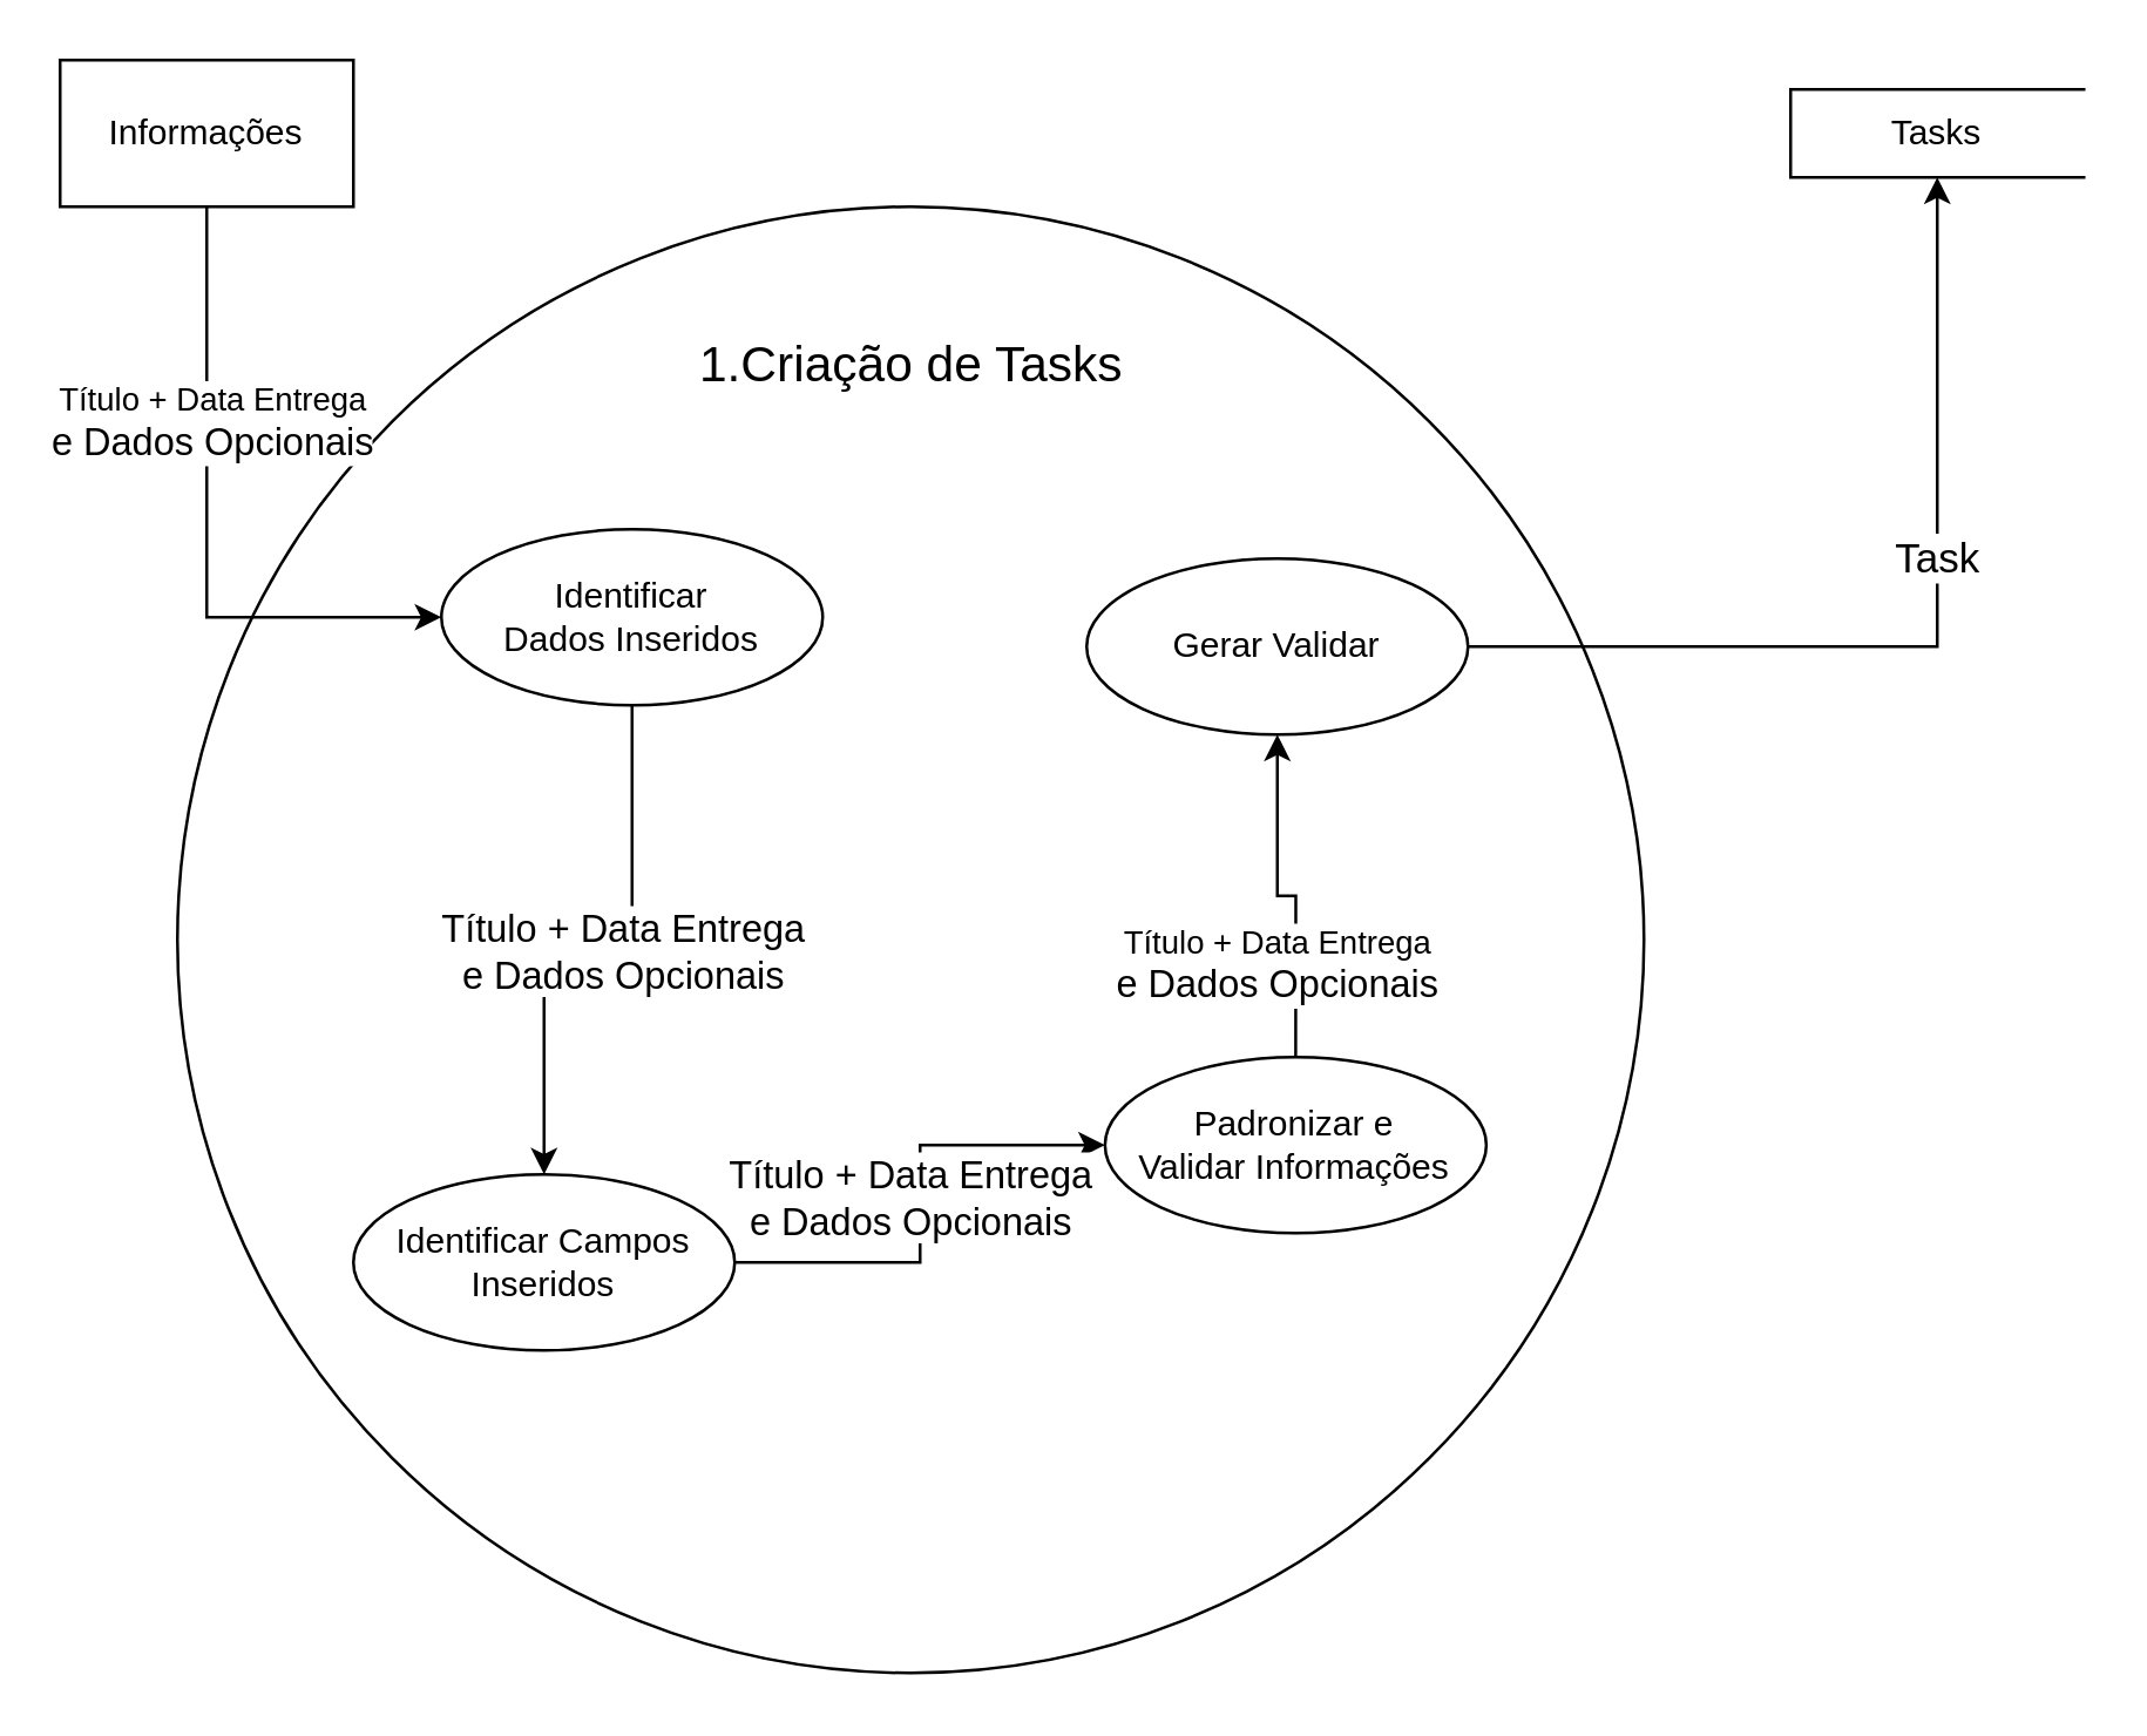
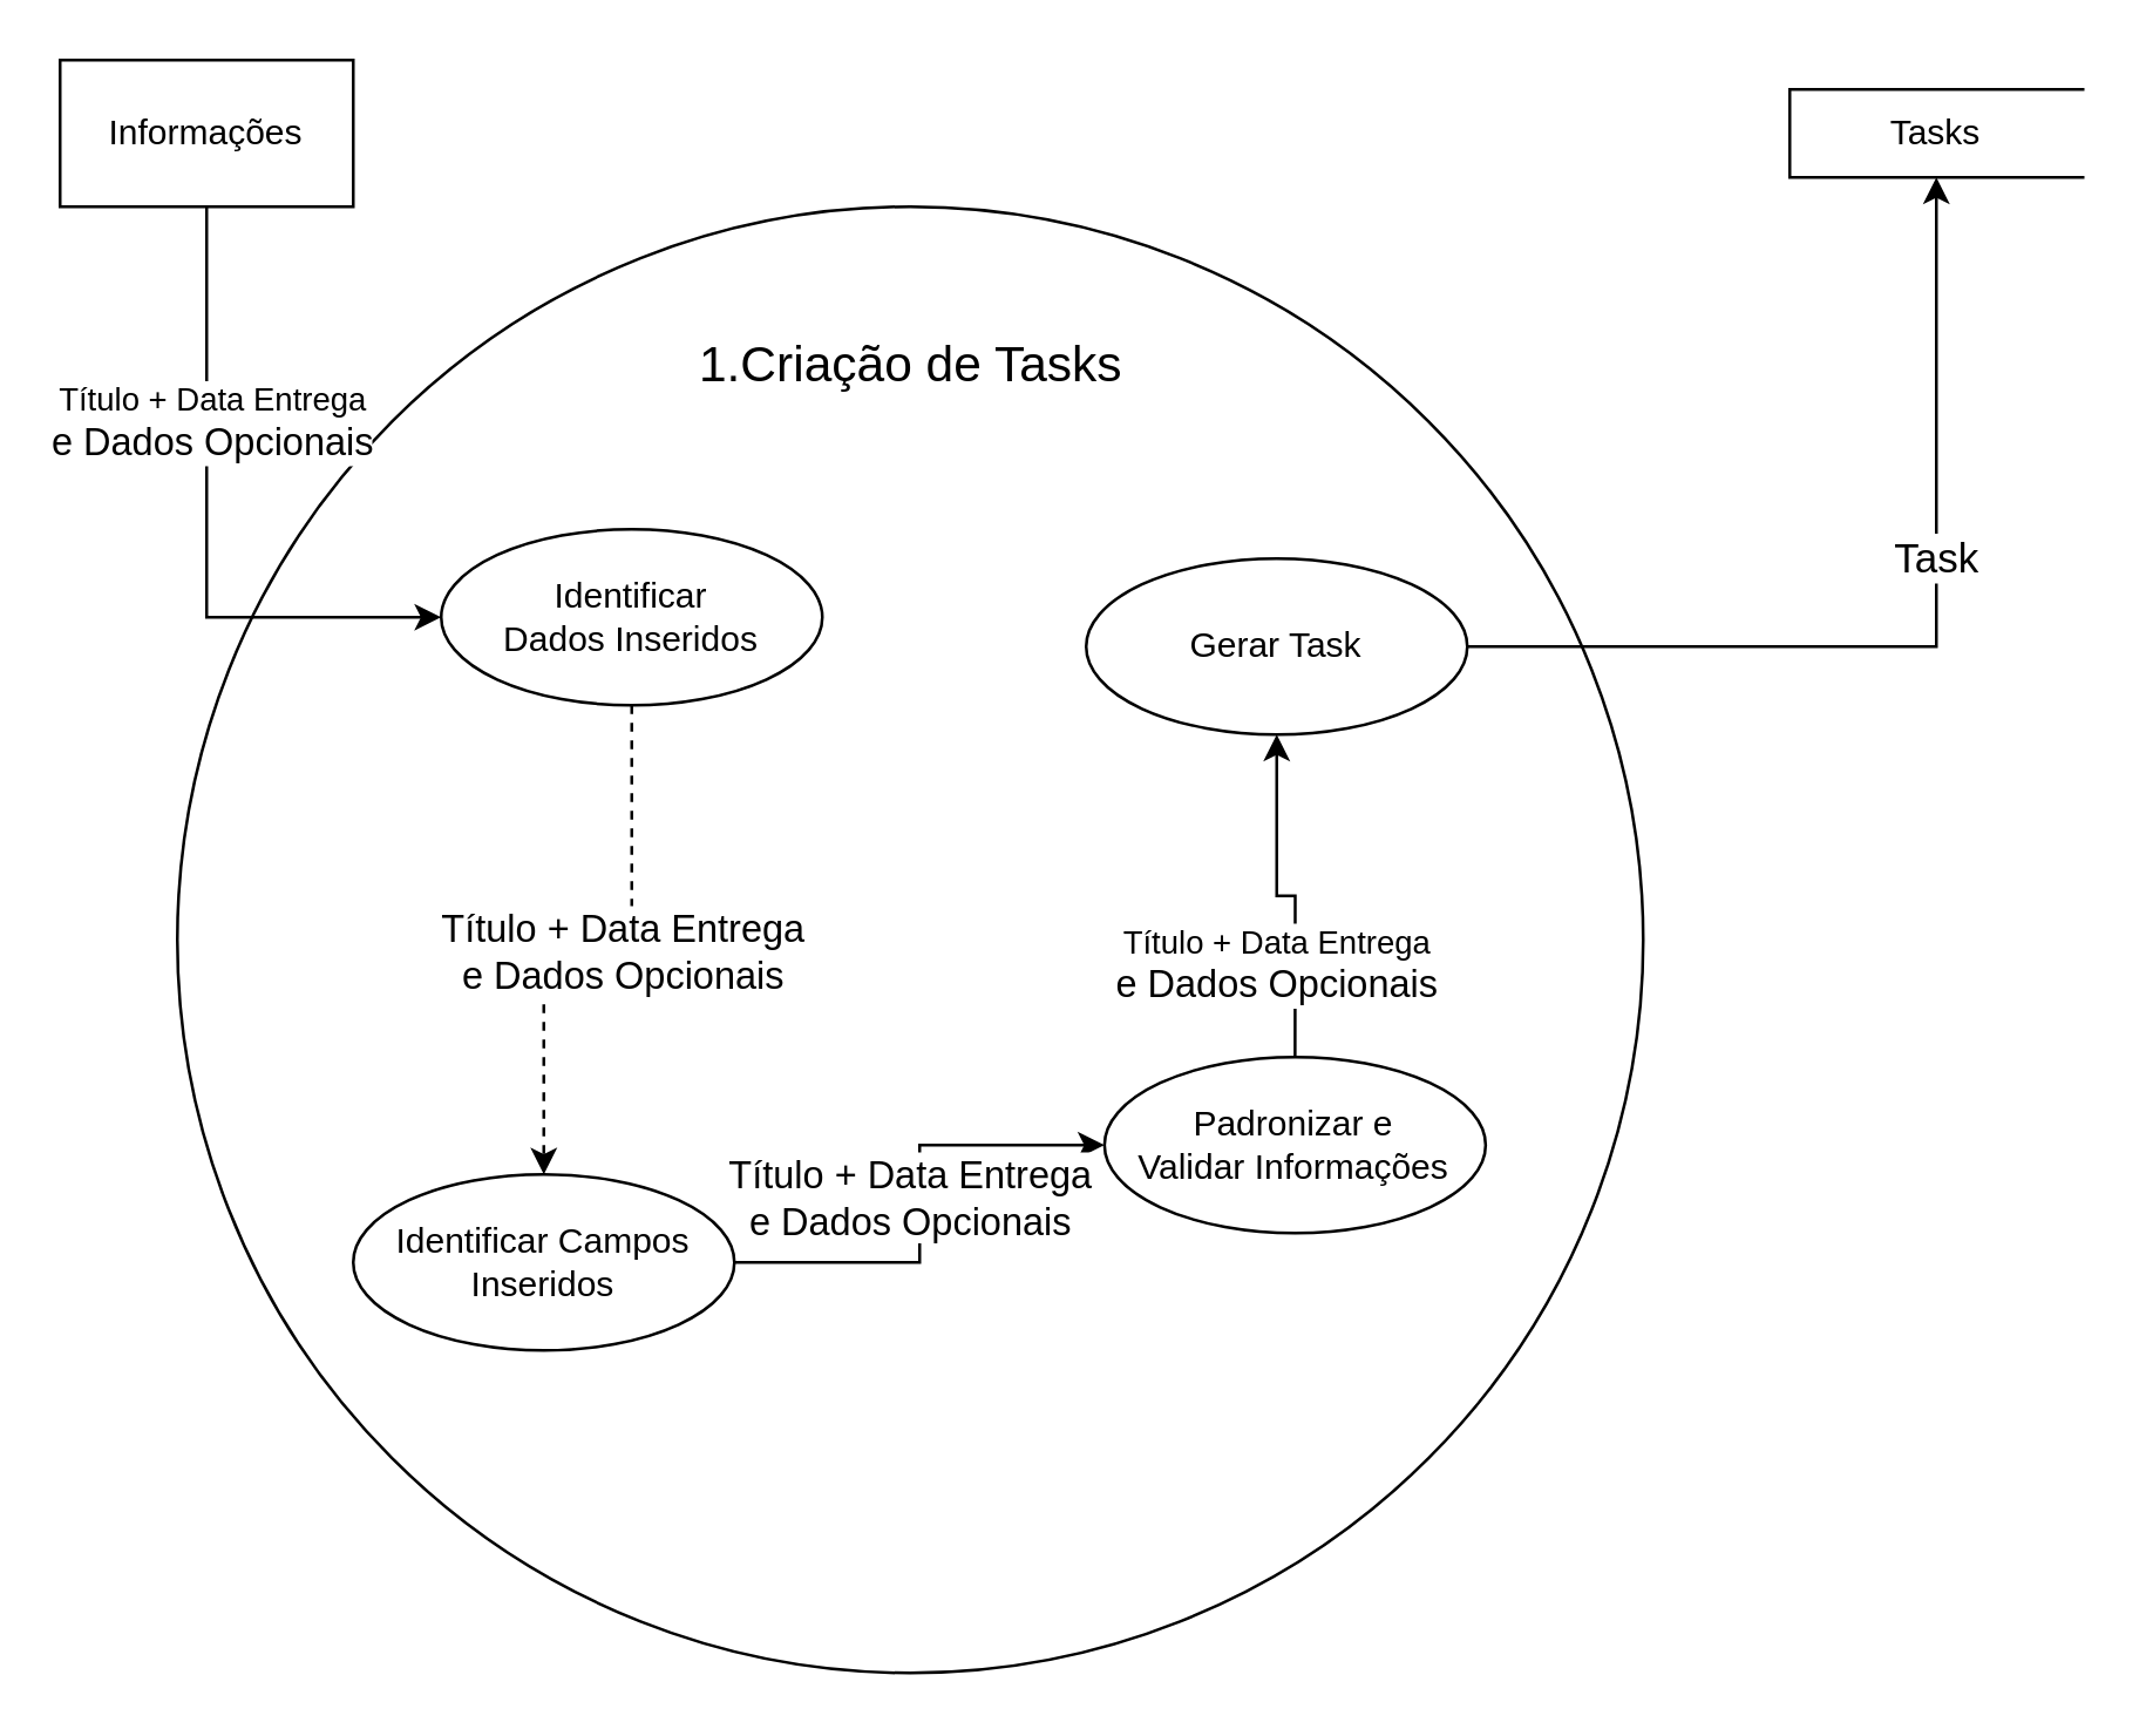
  <mxCell id="0" />
  <mxCell id="1" parent="0" />
  <mxCell id="2" value="Informações" style="html=1;dashed=0;whiteSpace=wrap;" parent="1" vertex="1"><mxGeometry x="20" y="20" width="100" height="50" as="geometry" /></mxCell>
  <mxCell id="3" value="" style="shape=ellipse;html=1;dashed=0;whiteSpace=wrap;aspect=fixed;perimeter=ellipsePerimeter;verticalAlign=top;horizontal=1;" parent="1" vertex="1"><mxGeometry x="60" y="70" width="500" height="500" as="geometry" /></mxCell>
- <mxCell id="4" value="" style="edgeStyle=orthogonalEdgeStyle;rounded=0;orthogonalLoop=1;jettySize=auto;html=1;" parent="1" source="6" target="11" edge="1"><mxGeometry relative="1" as="geometry" /></mxCell>
+ <mxCell id="4" value="" style="edgeStyle=orthogonalEdgeStyle;rounded=0;orthogonalLoop=1;jettySize=auto;html=1;dashed=1;" parent="1" source="6" target="11" edge="1"><mxGeometry relative="1" as="geometry" /></mxCell>
  <mxCell id="5" value="&lt;font style=&quot;font-size: 13px;&quot;&gt;Título + Data Entrega &lt;br&gt;e Dados Opcionais&lt;br&gt;&lt;/font&gt;" style="edgeLabel;html=1;align=center;verticalAlign=middle;resizable=0;points=[];" parent="4" vertex="1" connectable="0"><mxGeometry x="-0.152" y="3" relative="1" as="geometry"><mxPoint x="-3" as="offset" /></mxGeometry></mxCell>
  <mxCell id="6" value="Identificar &lt;br&gt;Dados Inseridos" style="shape=ellipse;html=1;dashed=0;whiteSpace=wrap;perimeter=ellipsePerimeter;" parent="1" vertex="1"><mxGeometry x="150" y="180" width="130" height="60" as="geometry" /></mxCell>
  <mxCell id="7" style="edgeStyle=orthogonalEdgeStyle;rounded=0;orthogonalLoop=1;jettySize=auto;html=1;entryX=0;entryY=0.5;entryDx=0;entryDy=0;exitX=0.5;exitY=1;exitDx=0;exitDy=0;" parent="1" source="2" target="6" edge="1"><mxGeometry relative="1" as="geometry"><Array as="points"><mxPoint x="70" y="70" /><mxPoint x="70" y="230" /></Array></mxGeometry></mxCell>
  <mxCell id="8" value="Título + Data Entrega&lt;br style=&quot;font-size: 13px;&quot;&gt;&lt;span style=&quot;font-size: 13px;&quot;&gt;e Dados Opcionais&lt;/span&gt;" style="edgeLabel;html=1;align=center;verticalAlign=middle;resizable=0;points=[];" parent="7" vertex="1" connectable="0"><mxGeometry x="-0.334" y="1" relative="1" as="geometry"><mxPoint as="offset" /></mxGeometry></mxCell>
  <mxCell id="9" value="" style="edgeStyle=orthogonalEdgeStyle;rounded=0;orthogonalLoop=1;jettySize=auto;html=1;fontSize=16;" parent="1" source="11" target="14" edge="1"><mxGeometry relative="1" as="geometry" /></mxCell>
  <mxCell id="10" value="&lt;font style=&quot;font-size: 13px;&quot;&gt;Título + Data Entrega&lt;br&gt;e Dados Opcionais&lt;br&gt;&lt;/font&gt;" style="edgeLabel;html=1;align=center;verticalAlign=middle;resizable=0;points=[];" parent="9" vertex="1" connectable="0"><mxGeometry x="0.043" y="1" relative="1" as="geometry"><mxPoint x="-3" y="1" as="offset" /></mxGeometry></mxCell>
  <mxCell id="11" value="Identificar Campos Inseridos" style="shape=ellipse;html=1;dashed=0;whiteSpace=wrap;perimeter=ellipsePerimeter;" parent="1" vertex="1"><mxGeometry x="120" y="400" width="130" height="60" as="geometry" /></mxCell>
  <mxCell id="12" value="" style="edgeStyle=orthogonalEdgeStyle;rounded=0;orthogonalLoop=1;jettySize=auto;html=1;entryX=0.5;entryY=1;entryDx=0;entryDy=0;" parent="1" source="14" target="19" edge="1"><mxGeometry relative="1" as="geometry"><mxPoint x="455" y="400" as="targetPoint" /></mxGeometry></mxCell>
  <mxCell id="13" value="Título + Data Entrega&lt;br style=&quot;font-size: 13px;&quot;&gt;&lt;span style=&quot;font-size: 13px;&quot;&gt;e Dados Opcionais&lt;/span&gt;" style="edgeLabel;html=1;align=center;verticalAlign=middle;resizable=0;points=[];" parent="12" vertex="1" connectable="0"><mxGeometry x="-0.264" y="-1" relative="1" as="geometry"><mxPoint x="-8" y="11" as="offset" /></mxGeometry></mxCell>
  <mxCell id="14" value="Padronizar e &lt;br&gt;Validar Informações" style="shape=ellipse;html=1;dashed=0;whiteSpace=wrap;perimeter=ellipsePerimeter;" parent="1" vertex="1"><mxGeometry x="376.25" y="360" width="130" height="60" as="geometry" /></mxCell>
  <mxCell id="15" value="1.Criação de Tasks" style="text;html=1;strokeColor=none;fillColor=none;align=center;verticalAlign=middle;whiteSpace=wrap;rounded=0;fontSize=17;" parent="1" vertex="1"><mxGeometry x="228.75" y="110" width="162.5" height="30" as="geometry" /></mxCell>
  <mxCell id="16" value="Tasks" style="html=1;dashed=0;whiteSpace=wrap;shape=partialRectangle;right=0;" parent="1" vertex="1"><mxGeometry x="610" y="30" width="100" height="30" as="geometry" /></mxCell>
  <mxCell id="17" style="edgeStyle=orthogonalEdgeStyle;rounded=0;orthogonalLoop=1;jettySize=auto;html=1;entryX=0.5;entryY=1;entryDx=0;entryDy=0;" parent="1" source="19" target="16" edge="1"><mxGeometry relative="1" as="geometry"><mxPoint x="435" y="280" as="targetPoint" /></mxGeometry></mxCell>
  <mxCell id="18" value="&lt;font style=&quot;font-size: 14px;&quot;&gt;Task&lt;/font&gt;" style="edgeLabel;html=1;align=center;verticalAlign=middle;resizable=0;points=[];" parent="17" vertex="1" connectable="0"><mxGeometry x="0.2" y="2" relative="1" as="geometry"><mxPoint x="1" y="1" as="offset" /></mxGeometry></mxCell>
- <mxCell id="19" value="Gerar Validar" style="shape=ellipse;html=1;dashed=0;whiteSpace=wrap;perimeter=ellipsePerimeter;" parent="1" vertex="1"><mxGeometry x="370" y="190" width="130" height="60" as="geometry" /></mxCell>
+ <mxCell id="19" value="Gerar Task" style="shape=ellipse;html=1;dashed=0;whiteSpace=wrap;perimeter=ellipsePerimeter;" parent="1" vertex="1"><mxGeometry x="370" y="190" width="130" height="60" as="geometry" /></mxCell>
